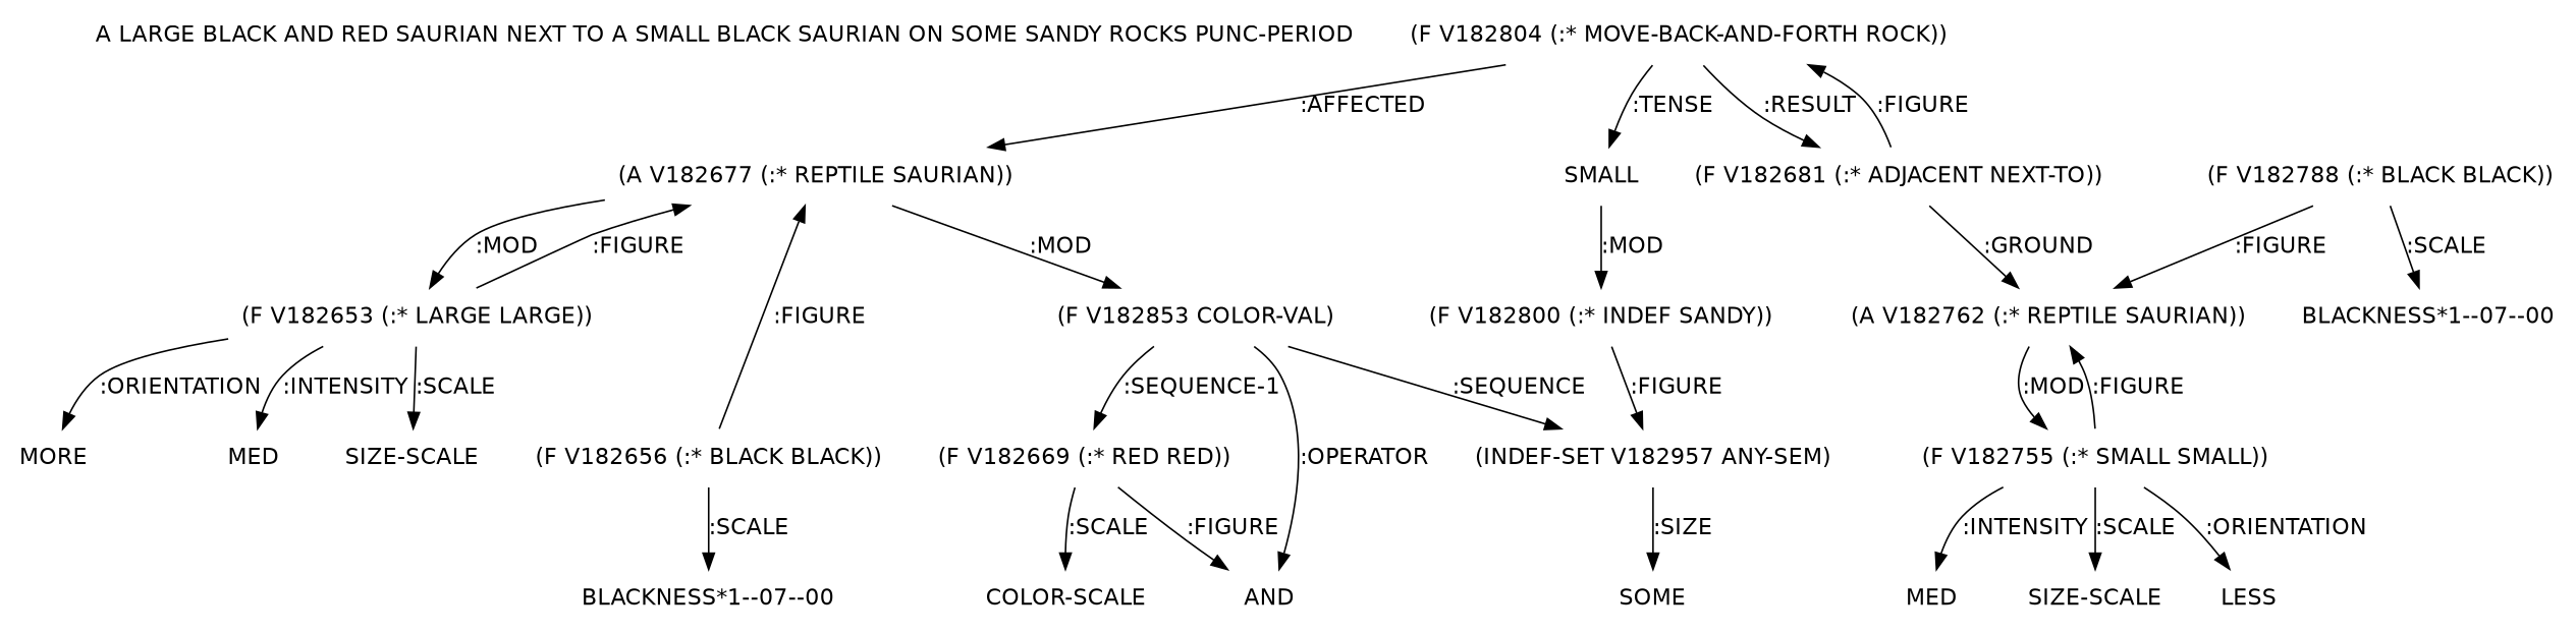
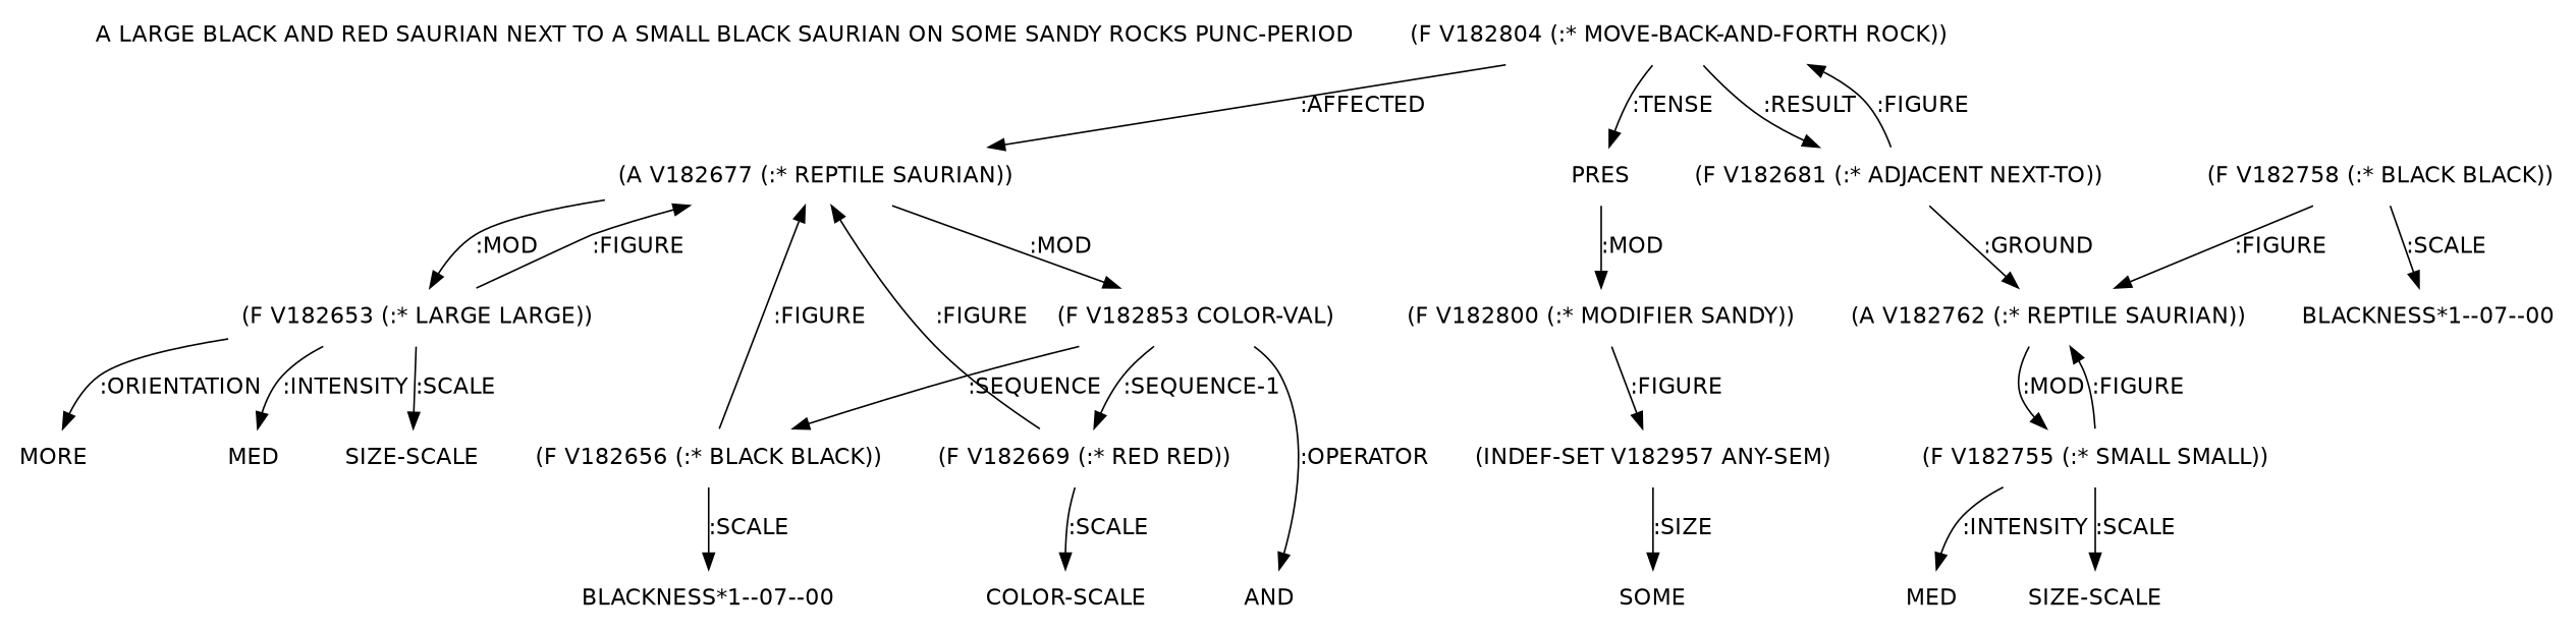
  digraph {
    fontname="DejaVu Sans"
    node [fontname="DejaVu Sans" shape=none]
    edge [fontname="DejaVu Sans"]
    "A LARGE BLACK AND RED SAURIAN NEXT TO A SMALL BLACK SAURIAN ON SOME SANDY ROCKS PUNC-PERIOD"
    n2 [label="(F V182804 (:* MOVE-BACK-AND-FORTH ROCK))"]
    n3 [label="(A V182677 (:* REPTILE SAURIAN))"]
    n4 [label="(F V182681 (:* ADJACENT NEXT-TO))"]
-   n5 [label=SMALL]
+   n5 [label=PRES]
    n6 [label="(F V182653 (:* LARGE LARGE))"]
    n7 [label="(F V182853 COLOR-VAL)"]
    n8 [label="(A V182762 (:* REPTILE SAURIAN))"]
-   n9 [label="(F V182800 (:* INDEF SANDY))"]
+   n9 [label="(F V182800 (:* MODIFIER SANDY))"]
    n10 [label=MORE]
    n11 [label=MED]
    n12 [label="SIZE-SCALE"]
    n13 [label="(F V182656 (:* BLACK BLACK))"]
    n14 [label="(F V182669 (:* RED RED))"]
    n15 [label=AND]
    n16 [label="(F V182755 (:* SMALL SMALL))"]
    n17 [label="(INDEF-SET V182957 ANY-SEM)"]
    n18 [label=SOME]
    n19 [label="BLACKNESS*1--07--00"]
    n20 [label="COLOR-SCALE"]
-   n21 [label=LESS]
    n22 [label=MED]
    n23 [label="SIZE-SCALE"]
-   n24 [label="(F V182788 (:* BLACK BLACK))"]
+   n24 [label="(F V182758 (:* BLACK BLACK))"]
    n25 [label="BLACKNESS*1--07--00"]
    n2 -> n3 [label=":AFFECTED"]
    n2 -> n4 [label=":RESULT"]
    n2 -> n5 [label=":TENSE"]
    n3 -> n6 [label=":MOD"]
    n3 -> n7 [label=":MOD"]
    n4 -> n2 [label=":FIGURE"]
    n4 -> n8 [label=":GROUND"]
    n5 -> n9 [label=":MOD"]
    n6 -> n3 [label=":FIGURE"]
    n6 -> n10 [label=":ORIENTATION"]
    n6 -> n11 [label=":INTENSITY"]
    n6 -> n12 [label=":SCALE"]
-   n7 -> n17 [label=":SEQUENCE"]
+   n7 -> n13 [label=":SEQUENCE"]
    n7 -> n14 [label=":SEQUENCE-1"]
    n7 -> n15 [label=":OPERATOR"]
    n8 -> n16 [label=":MOD"]
    n9 -> n17 [label=":FIGURE"]
    n13 -> n3 [label=":FIGURE"]
    n13 -> n19 [label=":SCALE"]
-   n14 -> n15 [label=":FIGURE"]
+   n14 -> n3 [label=":FIGURE"]
    n14 -> n20 [label=":SCALE"]
    n16 -> n8 [label=":FIGURE"]
-   n16 -> n21 [label=":ORIENTATION"]
    n16 -> n22 [label=":INTENSITY"]
    n16 -> n23 [label=":SCALE"]
    n17 -> n18 [label=":SIZE"]
    n24 -> n8 [label=":FIGURE"]
    n24 -> n25 [label=":SCALE"]
  }
